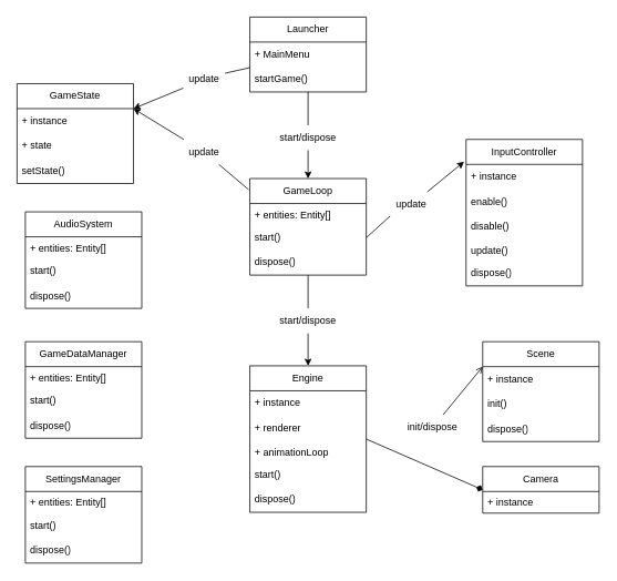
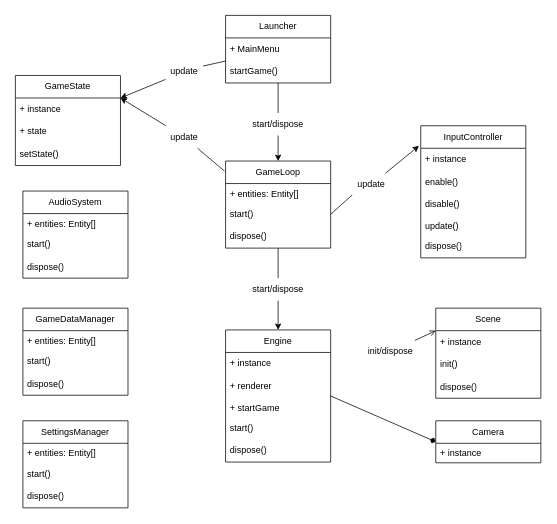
  <mxCell id="0" />
  <mxCell id="1" parent="0" />
  <mxCell id="2" style="edgeStyle=none;html=1;exitX=1;exitY=0.5;exitDx=0;exitDy=0;entryX=0;entryY=0.5;entryDx=0;entryDy=0;endArrow=diamond;" parent="1" source="3" target="13" edge="1"><mxGeometry relative="1" as="geometry" /></mxCell>
  <mxCell id="3" value="Engine" style="swimlane;fontStyle=0;childLayout=stackLayout;horizontal=1;startSize=30;horizontalStack=0;resizeParent=1;resizeParentMax=0;resizeLast=0;collapsible=1;marginBottom=0;whiteSpace=wrap;html=1;" parent="1" vertex="1"><mxGeometry x="300" y="439" width="140" height="176" as="geometry" /></mxCell>
  <mxCell id="4" value="+ instance" style="text;strokeColor=none;fillColor=none;align=left;verticalAlign=middle;spacingLeft=4;spacingRight=4;overflow=hidden;points=[[0,0.5],[1,0.5]];portConstraint=eastwest;rotatable=0;whiteSpace=wrap;html=1;" vertex="1" parent="3"><mxGeometry y="30" width="140" height="30" as="geometry" /></mxCell>
  <mxCell id="5" value="+ renderer" style="text;strokeColor=none;fillColor=none;align=left;verticalAlign=middle;spacingLeft=4;spacingRight=4;overflow=hidden;points=[[0,0.5],[1,0.5]];portConstraint=eastwest;rotatable=0;whiteSpace=wrap;html=1;" parent="3" vertex="1"><mxGeometry y="60" width="140" height="30" as="geometry" /></mxCell>
- <mxCell id="6" value="+ animationLoop" style="text;strokeColor=none;fillColor=none;align=left;verticalAlign=top;spacingLeft=4;spacingRight=4;overflow=hidden;rotatable=0;points=[[0,0.5],[1,0.5]];portConstraint=eastwest;whiteSpace=wrap;html=1;" vertex="1" parent="3"><mxGeometry y="90" width="140" height="26" as="geometry" /></mxCell>
+ <mxCell id="6" value="+ startGame" style="text;strokeColor=none;fillColor=none;align=left;verticalAlign=top;spacingLeft=4;spacingRight=4;overflow=hidden;rotatable=0;points=[[0,0.5],[1,0.5]];portConstraint=eastwest;whiteSpace=wrap;html=1;" vertex="1" parent="3"><mxGeometry y="90" width="140" height="26" as="geometry" /></mxCell>
  <mxCell id="7" value="start()" style="text;strokeColor=none;fillColor=none;align=left;verticalAlign=middle;spacingLeft=4;spacingRight=4;overflow=hidden;points=[[0,0.5],[1,0.5]];portConstraint=eastwest;rotatable=0;whiteSpace=wrap;html=1;" parent="3" vertex="1"><mxGeometry y="116" width="140" height="30" as="geometry" /></mxCell>
  <mxCell id="8" value="dispose()" style="text;strokeColor=none;fillColor=none;align=left;verticalAlign=middle;spacingLeft=4;spacingRight=4;overflow=hidden;points=[[0,0.5],[1,0.5]];portConstraint=eastwest;rotatable=0;whiteSpace=wrap;html=1;" parent="3" vertex="1"><mxGeometry y="146" width="140" height="30" as="geometry" /></mxCell>
  <mxCell id="9" value="Scene" style="swimlane;fontStyle=0;childLayout=stackLayout;horizontal=1;startSize=30;horizontalStack=0;resizeParent=1;resizeParentMax=0;resizeLast=0;collapsible=1;marginBottom=0;whiteSpace=wrap;html=1;" parent="1" vertex="1"><mxGeometry x="580" y="410" width="140" height="120" as="geometry" /></mxCell>
  <mxCell id="10" value="+ instance" style="text;strokeColor=none;fillColor=none;align=left;verticalAlign=middle;spacingLeft=4;spacingRight=4;overflow=hidden;points=[[0,0.5],[1,0.5]];portConstraint=eastwest;rotatable=0;whiteSpace=wrap;html=1;" vertex="1" parent="9"><mxGeometry y="30" width="140" height="30" as="geometry" /></mxCell>
  <mxCell id="11" value="init()" style="text;strokeColor=none;fillColor=none;align=left;verticalAlign=middle;spacingLeft=4;spacingRight=4;overflow=hidden;points=[[0,0.5],[1,0.5]];portConstraint=eastwest;rotatable=0;whiteSpace=wrap;html=1;" vertex="1" parent="9"><mxGeometry y="60" width="140" height="30" as="geometry" /></mxCell>
  <mxCell id="12" value="dispose()" style="text;strokeColor=none;fillColor=none;align=left;verticalAlign=middle;spacingLeft=4;spacingRight=4;overflow=hidden;points=[[0,0.5],[1,0.5]];portConstraint=eastwest;rotatable=0;whiteSpace=wrap;html=1;" parent="9" vertex="1"><mxGeometry y="90" width="140" height="30" as="geometry" /></mxCell>
  <mxCell id="13" value="Camera" style="swimlane;fontStyle=0;childLayout=stackLayout;horizontal=1;startSize=30;horizontalStack=0;resizeParent=1;resizeParentMax=0;resizeLast=0;collapsible=1;marginBottom=0;whiteSpace=wrap;html=1;" parent="1" vertex="1"><mxGeometry x="580" y="560" width="140" height="56" as="geometry" /></mxCell>
  <mxCell id="14" value="+ instance" style="text;strokeColor=none;fillColor=none;align=left;verticalAlign=top;spacingLeft=4;spacingRight=4;overflow=hidden;rotatable=0;points=[[0,0.5],[1,0.5]];portConstraint=eastwest;whiteSpace=wrap;html=1;" vertex="1" parent="13"><mxGeometry y="30" width="140" height="26" as="geometry" /></mxCell>
  <mxCell id="15" style="edgeStyle=none;html=1;entryX=1;entryY=0.25;entryDx=0;entryDy=0;startArrow=none;" parent="1" source="48" target="20" edge="1"><mxGeometry relative="1" as="geometry"><mxPoint x="170" y="150" as="targetPoint" /></mxGeometry></mxCell>
  <mxCell id="16" style="edgeStyle=none;html=1;entryX=0.5;entryY=0;entryDx=0;entryDy=0;startArrow=none;" parent="1" source="50" target="25" edge="1"><mxGeometry relative="1" as="geometry" /></mxCell>
  <mxCell id="17" value="Launcher" style="swimlane;fontStyle=0;childLayout=stackLayout;horizontal=1;startSize=30;horizontalStack=0;resizeParent=1;resizeParentMax=0;resizeLast=0;collapsible=1;marginBottom=0;whiteSpace=wrap;html=1;" parent="1" vertex="1"><mxGeometry x="300" y="20" width="140" height="90" as="geometry" /></mxCell>
  <mxCell id="18" value="+ MainMenu" style="text;strokeColor=none;fillColor=none;align=left;verticalAlign=middle;spacingLeft=4;spacingRight=4;overflow=hidden;points=[[0,0.5],[1,0.5]];portConstraint=eastwest;rotatable=0;whiteSpace=wrap;html=1;" parent="17" vertex="1"><mxGeometry y="30" width="140" height="30" as="geometry" /></mxCell>
  <mxCell id="19" value="startGame()" style="text;strokeColor=none;fillColor=none;align=left;verticalAlign=middle;spacingLeft=4;spacingRight=4;overflow=hidden;points=[[0,0.5],[1,0.5]];portConstraint=eastwest;rotatable=0;whiteSpace=wrap;html=1;" parent="17" vertex="1"><mxGeometry y="60" width="140" height="30" as="geometry" /></mxCell>
  <mxCell id="20" value="GameState" style="swimlane;fontStyle=0;childLayout=stackLayout;horizontal=1;startSize=30;horizontalStack=0;resizeParent=1;resizeParentMax=0;resizeLast=0;collapsible=1;marginBottom=0;whiteSpace=wrap;html=1;" parent="1" vertex="1"><mxGeometry x="20" y="100" width="140" height="120" as="geometry" /></mxCell>
  <mxCell id="21" value="+ instance" style="text;strokeColor=none;fillColor=none;align=left;verticalAlign=middle;spacingLeft=4;spacingRight=4;overflow=hidden;points=[[0,0.5],[1,0.5]];portConstraint=eastwest;rotatable=0;whiteSpace=wrap;html=1;" vertex="1" parent="20"><mxGeometry y="30" width="140" height="30" as="geometry" /></mxCell>
  <mxCell id="22" value="+ state" style="text;strokeColor=none;fillColor=none;align=left;verticalAlign=middle;spacingLeft=4;spacingRight=4;overflow=hidden;points=[[0,0.5],[1,0.5]];portConstraint=eastwest;rotatable=0;whiteSpace=wrap;html=1;" parent="20" vertex="1"><mxGeometry y="60" width="140" height="30" as="geometry" /></mxCell>
  <mxCell id="23" value="setState()" style="text;strokeColor=none;fillColor=none;align=left;verticalAlign=middle;spacingLeft=4;spacingRight=4;overflow=hidden;points=[[0,0.5],[1,0.5]];portConstraint=eastwest;rotatable=0;whiteSpace=wrap;html=1;" parent="20" vertex="1"><mxGeometry y="90" width="140" height="30" as="geometry" /></mxCell>
  <mxCell id="24" style="edgeStyle=none;html=1;entryX=0.5;entryY=0;entryDx=0;entryDy=0;startArrow=none;" parent="1" source="52" target="3" edge="1"><mxGeometry relative="1" as="geometry" /></mxCell>
  <mxCell id="25" value="GameLoop" style="swimlane;fontStyle=0;childLayout=stackLayout;horizontal=1;startSize=30;horizontalStack=0;resizeParent=1;resizeParentMax=0;resizeLast=0;collapsible=1;marginBottom=0;whiteSpace=wrap;html=1;" parent="1" vertex="1"><mxGeometry x="300" y="214" width="140" height="116" as="geometry" /></mxCell>
  <mxCell id="26" value="+ entities: Entity[]" style="text;strokeColor=none;fillColor=none;align=left;verticalAlign=top;spacingLeft=4;spacingRight=4;overflow=hidden;rotatable=0;points=[[0,0.5],[1,0.5]];portConstraint=eastwest;whiteSpace=wrap;html=1;" vertex="1" parent="25"><mxGeometry y="30" width="140" height="26" as="geometry" /></mxCell>
  <mxCell id="27" value="start()" style="text;strokeColor=none;fillColor=none;align=left;verticalAlign=middle;spacingLeft=4;spacingRight=4;overflow=hidden;points=[[0,0.5],[1,0.5]];portConstraint=eastwest;rotatable=0;whiteSpace=wrap;html=1;" parent="25" vertex="1"><mxGeometry y="56" width="140" height="30" as="geometry" /></mxCell>
  <mxCell id="28" value="dispose()" style="text;strokeColor=none;fillColor=none;align=left;verticalAlign=middle;spacingLeft=4;spacingRight=4;overflow=hidden;points=[[0,0.5],[1,0.5]];portConstraint=eastwest;rotatable=0;whiteSpace=wrap;html=1;" parent="25" vertex="1"><mxGeometry y="86" width="140" height="30" as="geometry" /></mxCell>
  <mxCell id="29" value="InputController" style="swimlane;fontStyle=0;childLayout=stackLayout;horizontal=1;startSize=30;horizontalStack=0;resizeParent=1;resizeParentMax=0;resizeLast=0;collapsible=1;marginBottom=0;whiteSpace=wrap;html=1;" parent="1" vertex="1"><mxGeometry x="560" y="167" width="140" height="176" as="geometry" /></mxCell>
  <mxCell id="30" value="+ instance" style="text;strokeColor=none;fillColor=none;align=left;verticalAlign=middle;spacingLeft=4;spacingRight=4;overflow=hidden;points=[[0,0.5],[1,0.5]];portConstraint=eastwest;rotatable=0;whiteSpace=wrap;html=1;" vertex="1" parent="29"><mxGeometry y="30" width="140" height="30" as="geometry" /></mxCell>
  <mxCell id="31" value="enable()" style="text;strokeColor=none;fillColor=none;align=left;verticalAlign=middle;spacingLeft=4;spacingRight=4;overflow=hidden;points=[[0,0.5],[1,0.5]];portConstraint=eastwest;rotatable=0;whiteSpace=wrap;html=1;" parent="29" vertex="1"><mxGeometry y="60" width="140" height="30" as="geometry" /></mxCell>
  <mxCell id="32" value="disable()" style="text;strokeColor=none;fillColor=none;align=left;verticalAlign=middle;spacingLeft=4;spacingRight=4;overflow=hidden;points=[[0,0.5],[1,0.5]];portConstraint=eastwest;rotatable=0;whiteSpace=wrap;html=1;" parent="29" vertex="1"><mxGeometry y="90" width="140" height="30" as="geometry" /></mxCell>
  <mxCell id="33" value="update()" style="text;strokeColor=none;fillColor=none;align=left;verticalAlign=top;spacingLeft=4;spacingRight=4;overflow=hidden;rotatable=0;points=[[0,0.5],[1,0.5]];portConstraint=eastwest;whiteSpace=wrap;html=1;" vertex="1" parent="29"><mxGeometry y="120" width="140" height="26" as="geometry" /></mxCell>
  <mxCell id="34" value="dispose()" style="text;strokeColor=none;fillColor=none;align=left;verticalAlign=middle;spacingLeft=4;spacingRight=4;overflow=hidden;points=[[0,0.5],[1,0.5]];portConstraint=eastwest;rotatable=0;whiteSpace=wrap;html=1;" parent="29" vertex="1"><mxGeometry y="146" width="140" height="30" as="geometry" /></mxCell>
  <mxCell id="35" value="AudioSystem" style="swimlane;fontStyle=0;childLayout=stackLayout;horizontal=1;startSize=30;horizontalStack=0;resizeParent=1;resizeParentMax=0;resizeLast=0;collapsible=1;marginBottom=0;whiteSpace=wrap;html=1;" vertex="1" parent="1"><mxGeometry x="30" y="254" width="140" height="116" as="geometry" /></mxCell>
  <mxCell id="36" value="+ entities: Entity[]" style="text;strokeColor=none;fillColor=none;align=left;verticalAlign=top;spacingLeft=4;spacingRight=4;overflow=hidden;rotatable=0;points=[[0,0.5],[1,0.5]];portConstraint=eastwest;whiteSpace=wrap;html=1;" vertex="1" parent="35"><mxGeometry y="30" width="140" height="26" as="geometry" /></mxCell>
  <mxCell id="37" value="start()" style="text;strokeColor=none;fillColor=none;align=left;verticalAlign=middle;spacingLeft=4;spacingRight=4;overflow=hidden;points=[[0,0.5],[1,0.5]];portConstraint=eastwest;rotatable=0;whiteSpace=wrap;html=1;" vertex="1" parent="35"><mxGeometry y="56" width="140" height="30" as="geometry" /></mxCell>
  <mxCell id="38" value="dispose()" style="text;strokeColor=none;fillColor=none;align=left;verticalAlign=middle;spacingLeft=4;spacingRight=4;overflow=hidden;points=[[0,0.5],[1,0.5]];portConstraint=eastwest;rotatable=0;whiteSpace=wrap;html=1;" vertex="1" parent="35"><mxGeometry y="86" width="140" height="30" as="geometry" /></mxCell>
  <mxCell id="39" value="GameDataManager" style="swimlane;fontStyle=0;childLayout=stackLayout;horizontal=1;startSize=30;horizontalStack=0;resizeParent=1;resizeParentMax=0;resizeLast=0;collapsible=1;marginBottom=0;whiteSpace=wrap;html=1;" vertex="1" parent="1"><mxGeometry x="30" y="410" width="140" height="116" as="geometry" /></mxCell>
  <mxCell id="40" value="+ entities: Entity[]" style="text;strokeColor=none;fillColor=none;align=left;verticalAlign=top;spacingLeft=4;spacingRight=4;overflow=hidden;rotatable=0;points=[[0,0.5],[1,0.5]];portConstraint=eastwest;whiteSpace=wrap;html=1;" vertex="1" parent="39"><mxGeometry y="30" width="140" height="26" as="geometry" /></mxCell>
  <mxCell id="41" value="start()" style="text;strokeColor=none;fillColor=none;align=left;verticalAlign=middle;spacingLeft=4;spacingRight=4;overflow=hidden;points=[[0,0.5],[1,0.5]];portConstraint=eastwest;rotatable=0;whiteSpace=wrap;html=1;" vertex="1" parent="39"><mxGeometry y="56" width="140" height="30" as="geometry" /></mxCell>
  <mxCell id="42" value="dispose()" style="text;strokeColor=none;fillColor=none;align=left;verticalAlign=middle;spacingLeft=4;spacingRight=4;overflow=hidden;points=[[0,0.5],[1,0.5]];portConstraint=eastwest;rotatable=0;whiteSpace=wrap;html=1;" vertex="1" parent="39"><mxGeometry y="86" width="140" height="30" as="geometry" /></mxCell>
  <mxCell id="43" value="SettingsManager" style="swimlane;fontStyle=0;childLayout=stackLayout;horizontal=1;startSize=30;horizontalStack=0;resizeParent=1;resizeParentMax=0;resizeLast=0;collapsible=1;marginBottom=0;whiteSpace=wrap;html=1;" vertex="1" parent="1"><mxGeometry x="30" y="560" width="140" height="116" as="geometry" /></mxCell>
  <mxCell id="44" value="+ entities: Entity[]" style="text;strokeColor=none;fillColor=none;align=left;verticalAlign=top;spacingLeft=4;spacingRight=4;overflow=hidden;rotatable=0;points=[[0,0.5],[1,0.5]];portConstraint=eastwest;whiteSpace=wrap;html=1;" vertex="1" parent="43"><mxGeometry y="30" width="140" height="26" as="geometry" /></mxCell>
  <mxCell id="45" value="start()" style="text;strokeColor=none;fillColor=none;align=left;verticalAlign=middle;spacingLeft=4;spacingRight=4;overflow=hidden;points=[[0,0.5],[1,0.5]];portConstraint=eastwest;rotatable=0;whiteSpace=wrap;html=1;" vertex="1" parent="43"><mxGeometry y="56" width="140" height="30" as="geometry" /></mxCell>
  <mxCell id="46" value="dispose()" style="text;strokeColor=none;fillColor=none;align=left;verticalAlign=middle;spacingLeft=4;spacingRight=4;overflow=hidden;points=[[0,0.5],[1,0.5]];portConstraint=eastwest;rotatable=0;whiteSpace=wrap;html=1;" vertex="1" parent="43"><mxGeometry y="86" width="140" height="30" as="geometry" /></mxCell>
  <mxCell id="47" value="" style="edgeStyle=none;html=1;entryX=1;entryY=0.25;entryDx=0;entryDy=0;endArrow=none;" edge="1" parent="1" source="17" target="48"><mxGeometry relative="1" as="geometry"><mxPoint x="300" y="84.167" as="sourcePoint" /><mxPoint x="160" y="122.5" as="targetPoint" /></mxGeometry></mxCell>
  <mxCell id="48" value="update" style="text;html=1;strokeColor=none;fillColor=none;align=center;verticalAlign=middle;whiteSpace=wrap;rounded=0;" vertex="1" parent="1"><mxGeometry x="220" y="80" width="50" height="30" as="geometry" /></mxCell>
  <mxCell id="49" value="" style="edgeStyle=none;html=1;entryX=0.5;entryY=0;entryDx=0;entryDy=0;endArrow=none;" edge="1" parent="1" source="17" target="50"><mxGeometry relative="1" as="geometry"><mxPoint x="370" y="110" as="sourcePoint" /><mxPoint x="370" y="195" as="targetPoint" /></mxGeometry></mxCell>
  <mxCell id="50" value="start/dispose" style="text;html=1;strokeColor=none;fillColor=none;align=center;verticalAlign=middle;whiteSpace=wrap;rounded=0;" vertex="1" parent="1"><mxGeometry x="325" y="150" width="90" height="30" as="geometry" /></mxCell>
  <mxCell id="51" value="" style="edgeStyle=none;html=1;entryX=0.5;entryY=0;entryDx=0;entryDy=0;endArrow=none;" edge="1" parent="1" source="25" target="52"><mxGeometry relative="1" as="geometry"><mxPoint x="370" y="311" as="sourcePoint" /><mxPoint x="370" y="380" as="targetPoint" /></mxGeometry></mxCell>
  <mxCell id="52" value="start/dispose" style="text;html=1;strokeColor=none;fillColor=none;align=center;verticalAlign=middle;whiteSpace=wrap;rounded=0;" vertex="1" parent="1"><mxGeometry x="325" y="370" width="90" height="30" as="geometry" /></mxCell>
  <mxCell id="53" style="edgeStyle=none;html=1;entryX=1;entryY=0.25;entryDx=0;entryDy=0;startArrow=none;" edge="1" parent="1" source="55" target="20"><mxGeometry relative="1" as="geometry" /></mxCell>
  <mxCell id="54" value="" style="edgeStyle=none;html=1;endArrow=none;exitX=-0.01;exitY=0.116;exitDx=0;exitDy=0;exitPerimeter=0;" edge="1" parent="1" source="25" target="55"><mxGeometry relative="1" as="geometry"><mxPoint x="350.615" y="270" as="sourcePoint" /><mxPoint x="160" y="122.5" as="targetPoint" /></mxGeometry></mxCell>
  <mxCell id="55" value="update" style="text;html=1;strokeColor=none;fillColor=none;align=center;verticalAlign=middle;whiteSpace=wrap;rounded=0;" vertex="1" parent="1"><mxGeometry x="200" y="167" width="90" height="30" as="geometry" /></mxCell>
  <mxCell id="56" style="edgeStyle=none;html=1;entryX=0;entryY=0.25;entryDx=0;entryDy=0;endArrow=open;" edge="1" parent="1" source="57" target="9"><mxGeometry relative="1" as="geometry" /></mxCell>
- <mxCell id="57" value="init/dispose" style="text;html=1;strokeColor=none;fillColor=none;align=center;verticalAlign=middle;whiteSpace=wrap;rounded=0;" vertex="1" parent="1"><mxGeometry x="480" y="498" width="80" height="30" as="geometry" /></mxCell>
+ <mxCell id="57" value="init/dispose" style="text;html=1;strokeColor=none;fillColor=none;align=center;verticalAlign=middle;whiteSpace=wrap;rounded=0;" vertex="1" parent="1"><mxGeometry x="480" y="453" width="80" height="30" as="geometry" /></mxCell>
  <mxCell id="58" value="" style="edgeStyle=none;html=1;exitX=1;exitY=0.5;exitDx=0;exitDy=0;endArrow=none;entryX=-0.027;entryY=0.972;entryDx=0;entryDy=0;entryPerimeter=0;" edge="1" parent="1" source="27" target="60"><mxGeometry relative="1" as="geometry"><mxPoint x="561.68" y="183.206" as="targetPoint" /><mxPoint x="440" y="285" as="sourcePoint" /></mxGeometry></mxCell>
  <mxCell id="59" style="edgeStyle=none;html=1;entryX=-0.017;entryY=0.152;entryDx=0;entryDy=0;entryPerimeter=0;" edge="1" parent="1" source="60" target="29"><mxGeometry relative="1" as="geometry" /></mxCell>
  <mxCell id="60" value="update" style="text;strokeColor=none;fillColor=none;align=left;verticalAlign=middle;spacingLeft=4;spacingRight=4;overflow=hidden;points=[[0,0.5],[1,0.5]];portConstraint=eastwest;rotatable=0;whiteSpace=wrap;html=1;" vertex="1" parent="1"><mxGeometry x="470" y="230" width="50" height="30" as="geometry" /></mxCell>
